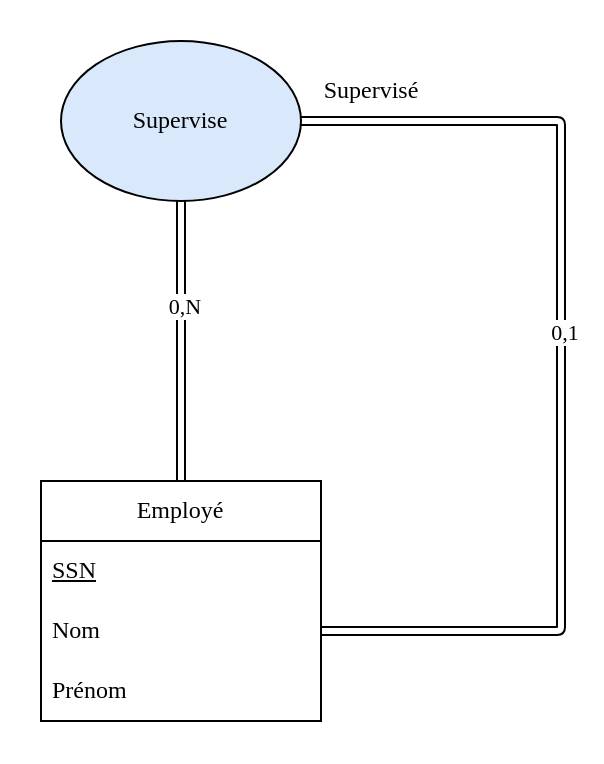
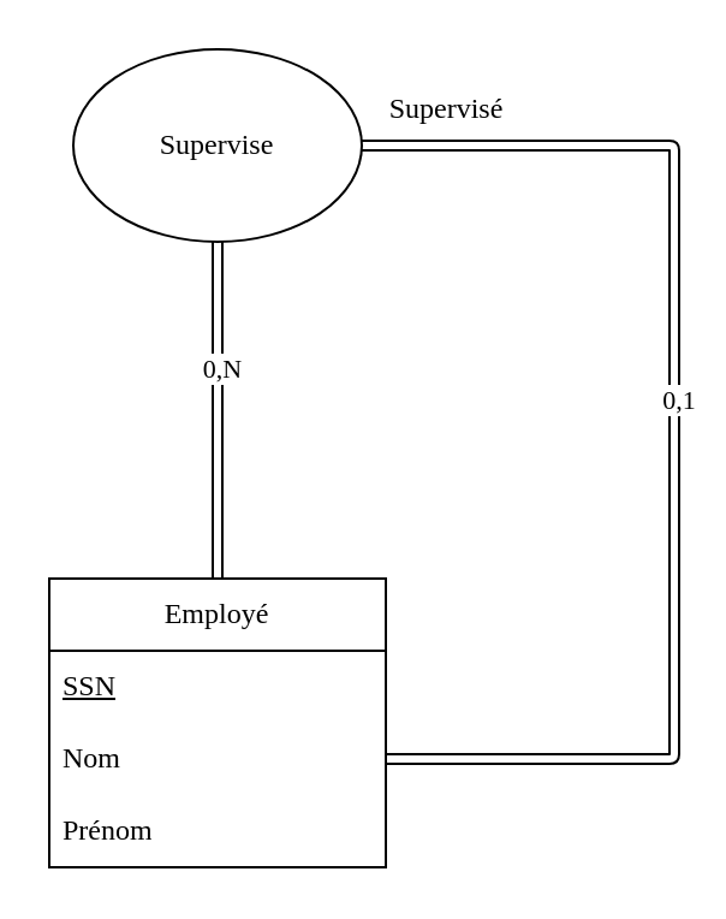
  <mxCell id="0" />
  <mxCell id="1" parent="0" />
  <mxCell id="2" style="edgeStyle=none;html=1;exitX=0.5;exitY=0;exitDx=0;exitDy=0;shape=link;entryX=0.5;entryY=1;entryDx=0;entryDy=0;fontFamily=FiraCode Nerd Font Propo;" parent="1" source="4" target="10" edge="1"><mxGeometry relative="1" as="geometry"><mxPoint x="90" y="120" as="targetPoint" /></mxGeometry></mxCell>
  <mxCell id="3" value="0,N" style="edgeLabel;html=1;align=center;verticalAlign=middle;resizable=0;points=[];fontFamily=FiraCode Nerd Font Propo;" parent="2" vertex="1" connectable="0"><mxGeometry x="0.253" y="-1" relative="1" as="geometry"><mxPoint as="offset" /></mxGeometry></mxCell>
  <mxCell id="4" value="Employé" style="swimlane;fontStyle=0;childLayout=stackLayout;horizontal=1;startSize=30;horizontalStack=0;resizeParent=1;resizeParentMax=0;resizeLast=0;collapsible=1;marginBottom=0;whiteSpace=wrap;html=1;fontFamily=FiraCode Nerd Font Propo;" parent="1" vertex="1"><mxGeometry x="20" y="240" width="140" height="120" as="geometry" /></mxCell>
  <mxCell id="5" value="&lt;u&gt;SSN&lt;/u&gt;" style="text;strokeColor=none;fillColor=none;align=left;verticalAlign=middle;spacingLeft=4;spacingRight=4;overflow=hidden;points=[[0,0.5],[1,0.5]];portConstraint=eastwest;rotatable=0;whiteSpace=wrap;html=1;fontFamily=FiraCode Nerd Font Propo;" parent="4" vertex="1"><mxGeometry y="30" width="140" height="30" as="geometry" /></mxCell>
  <mxCell id="6" value="Nom" style="text;strokeColor=none;fillColor=none;align=left;verticalAlign=middle;spacingLeft=4;spacingRight=4;overflow=hidden;points=[[0,0.5],[1,0.5]];portConstraint=eastwest;rotatable=0;whiteSpace=wrap;html=1;fontFamily=FiraCode Nerd Font Propo;" parent="4" vertex="1"><mxGeometry y="60" width="140" height="30" as="geometry" /></mxCell>
  <mxCell id="7" value="Prénom" style="text;strokeColor=none;fillColor=none;align=left;verticalAlign=middle;spacingLeft=4;spacingRight=4;overflow=hidden;points=[[0,0.5],[1,0.5]];portConstraint=eastwest;rotatable=0;whiteSpace=wrap;html=1;fontFamily=FiraCode Nerd Font Propo;" parent="4" vertex="1"><mxGeometry y="90" width="140" height="30" as="geometry" /></mxCell>
  <mxCell id="8" style="edgeStyle=none;shape=link;html=1;exitX=1;exitY=0.5;exitDx=0;exitDy=0;entryX=1;entryY=0.5;entryDx=0;entryDy=0;fontFamily=FiraCode Nerd Font Propo;" parent="1" source="10" target="6" edge="1"><mxGeometry relative="1" as="geometry"><mxPoint x="270" y="60" as="targetPoint" /><Array as="points"><mxPoint x="280" y="60" /><mxPoint x="280" y="315" /></Array></mxGeometry></mxCell>
  <mxCell id="9" value="0,1" style="edgeLabel;html=1;align=center;verticalAlign=middle;resizable=0;points=[];fontFamily=FiraCode Nerd Font Propo;" parent="8" vertex="1" connectable="0"><mxGeometry x="-0.07" y="1" relative="1" as="geometry"><mxPoint as="offset" /></mxGeometry></mxCell>
- <mxCell id="10" value="Supervise" style="ellipse;whiteSpace=wrap;html=1;fontFamily=FiraCode Nerd Font Propo;fillColor=#dae8fc;" parent="1" vertex="1"><mxGeometry x="30" y="20" width="120" height="80" as="geometry" /></mxCell>
+ <mxCell id="10" value="Supervise" style="ellipse;whiteSpace=wrap;html=1;fontFamily=FiraCode Nerd Font Propo;" parent="1" vertex="1"><mxGeometry x="30" y="20" width="120" height="80" as="geometry" /></mxCell>
  <mxCell id="11" value="Supervisé" style="text;html=1;align=center;verticalAlign=middle;resizable=0;points=[];autosize=1;strokeColor=none;fillColor=none;fontFamily=FiraCode Nerd Font Propo;" parent="1" vertex="1"><mxGeometry x="140" y="30" width="90" height="30" as="geometry" /></mxCell>
